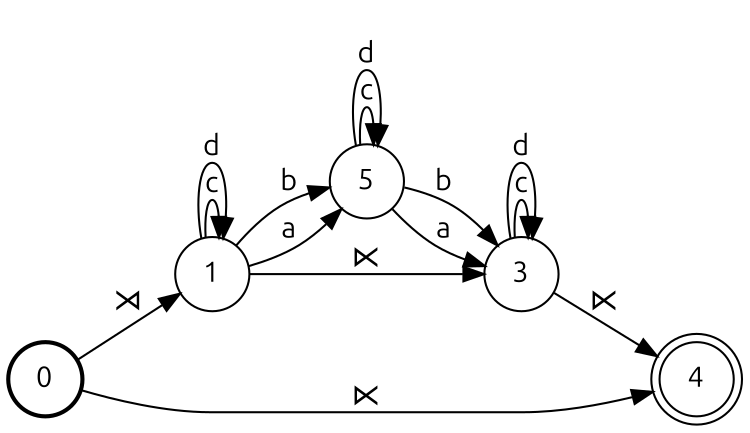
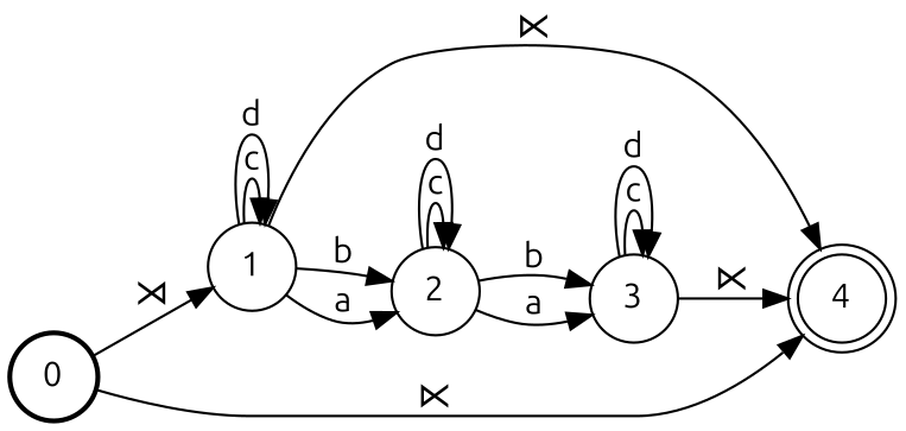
  digraph {
    fontname=Ubuntu
    nodesep=0.25
    rankdir=LR
    ranksep=0.4
    node [fontname=Ubuntu fontsize=14 shape=circle style=solid]
    edge [fontname=Ubuntu fontsize=14]
    n1 [label=0 style=bold]
    n2 [label=1]
    n3 [label=4 shape=doublecircle]
-   n4 [label=5]
+   n4 [label=2]
    n5 [label=3]
    n1 -> n2 [label="⋊"]
    n1 -> n3 [label="⋉"]
    n2 -> n2 [label=c]
    n2 -> n2 [label=d]
-   n2 -> n5 [label="⋉"]
+   n2 -> n3 [label="⋉"]
    n2 -> n4 [label=b]
    n2 -> n4 [label=a]
    n4 -> n4 [label=c]
    n4 -> n4 [label=d]
    n4 -> n5 [label=b]
    n4 -> n5 [label=a]
    n5 -> n3 [label="⋉"]
    n5 -> n5 [label=c]
    n5 -> n5 [label=d]
  }
